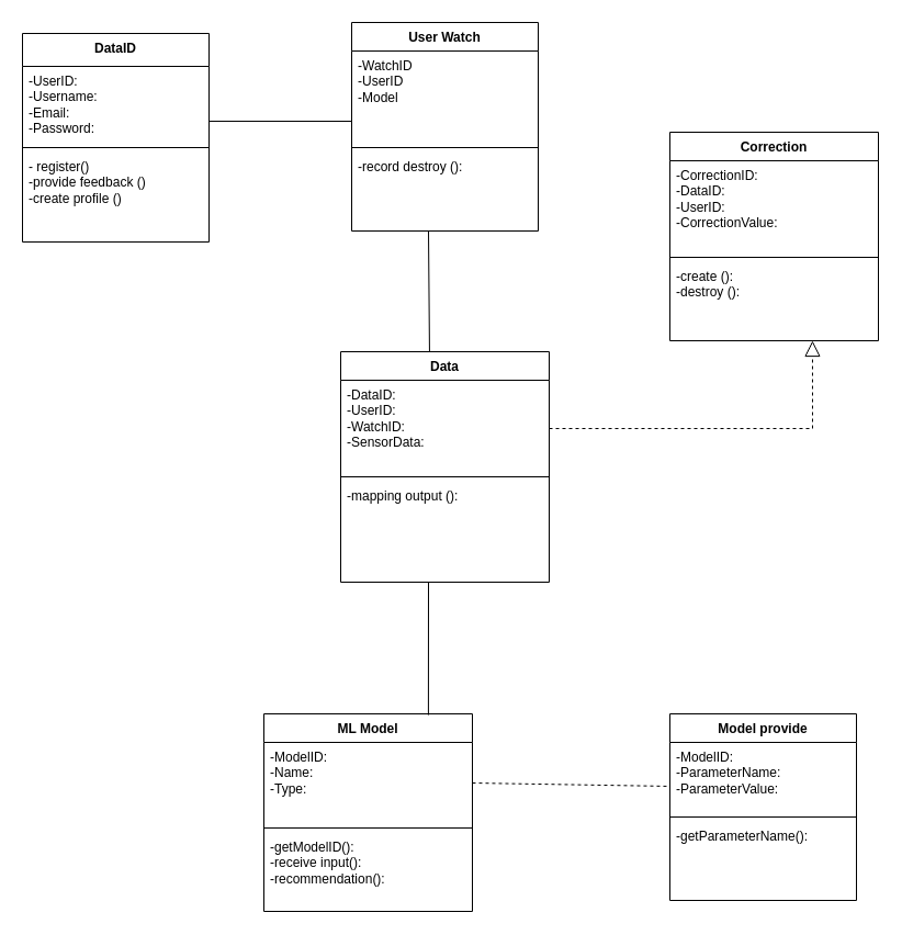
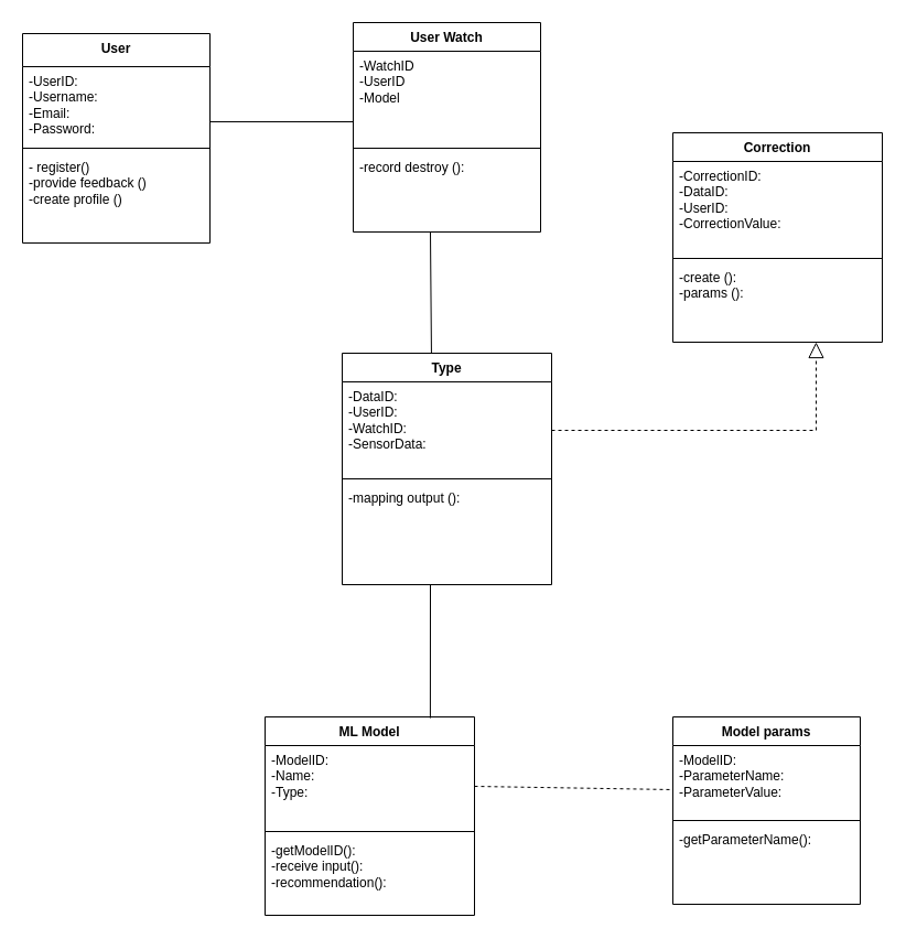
  <mxCell id="0" />
  <mxCell id="1" parent="0" />
- <mxCell id="2" value="DataID" style="swimlane;fontStyle=1;align=center;verticalAlign=top;childLayout=stackLayout;horizontal=1;startSize=30;horizontalStack=0;resizeParent=1;resizeParentMax=0;resizeLast=0;collapsible=1;marginBottom=0;whiteSpace=wrap;html=1;" parent="1" vertex="1"><mxGeometry x="20" y="30" width="170" height="190" as="geometry" /></mxCell>
+ <mxCell id="2" value="User" style="swimlane;fontStyle=1;align=center;verticalAlign=top;childLayout=stackLayout;horizontal=1;startSize=30;horizontalStack=0;resizeParent=1;resizeParentMax=0;resizeLast=0;collapsible=1;marginBottom=0;whiteSpace=wrap;html=1;" parent="1" vertex="1"><mxGeometry x="20" y="30" width="170" height="190" as="geometry" /></mxCell>
  <mxCell id="3" value="&lt;div&gt;-UserID:&lt;/div&gt;&lt;div&gt;-Username:&lt;/div&gt;&lt;div&gt;-Email:&lt;/div&gt;&lt;div&gt;-Password:&lt;br&gt;&lt;/div&gt;" style="text;strokeColor=none;fillColor=none;align=left;verticalAlign=top;spacingLeft=4;spacingRight=4;overflow=hidden;rotatable=0;points=[[0,0.5],[1,0.5]];portConstraint=eastwest;whiteSpace=wrap;html=1;" parent="2" vertex="1"><mxGeometry y="30" width="170" height="70" as="geometry" /></mxCell>
  <mxCell id="4" value="" style="line;strokeWidth=1;fillColor=none;align=left;verticalAlign=middle;spacingTop=-1;spacingLeft=3;spacingRight=3;rotatable=0;labelPosition=right;points=[];portConstraint=eastwest;strokeColor=inherit;" parent="2" vertex="1"><mxGeometry y="100" width="170" height="8" as="geometry" /></mxCell>
  <mxCell id="5" value="- register()&lt;br&gt;-provide feedback ()&lt;br&gt;-create profile ()" style="text;strokeColor=none;fillColor=none;align=left;verticalAlign=top;spacingLeft=4;spacingRight=4;overflow=hidden;rotatable=0;points=[[0,0.5],[1,0.5]];portConstraint=eastwest;whiteSpace=wrap;html=1;" parent="2" vertex="1"><mxGeometry y="108" width="170" height="82" as="geometry" /></mxCell>
- <mxCell id="6" value="Model provide" style="swimlane;fontStyle=1;align=center;verticalAlign=top;childLayout=stackLayout;horizontal=1;startSize=26;horizontalStack=0;resizeParent=1;resizeParentMax=0;resizeLast=0;collapsible=1;marginBottom=0;whiteSpace=wrap;html=1;" parent="1" vertex="1"><mxGeometry x="610" y="650" width="170" height="170" as="geometry" /></mxCell>
+ <mxCell id="6" value="Model params" style="swimlane;fontStyle=1;align=center;verticalAlign=top;childLayout=stackLayout;horizontal=1;startSize=26;horizontalStack=0;resizeParent=1;resizeParentMax=0;resizeLast=0;collapsible=1;marginBottom=0;whiteSpace=wrap;html=1;" parent="1" vertex="1"><mxGeometry x="610" y="650" width="170" height="170" as="geometry" /></mxCell>
  <mxCell id="7" value="&lt;div&gt;-ModelID:&lt;/div&gt;&lt;div&gt;-ParameterName:&lt;/div&gt;&lt;div&gt;-ParameterValue:&lt;br&gt;&lt;/div&gt;" style="text;strokeColor=none;fillColor=none;align=left;verticalAlign=top;spacingLeft=4;spacingRight=4;overflow=hidden;rotatable=0;points=[[0,0.5],[1,0.5]];portConstraint=eastwest;whiteSpace=wrap;html=1;" parent="6" vertex="1"><mxGeometry y="26" width="170" height="64" as="geometry" /></mxCell>
  <mxCell id="8" value="" style="line;strokeWidth=1;fillColor=none;align=left;verticalAlign=middle;spacingTop=-1;spacingLeft=3;spacingRight=3;rotatable=0;labelPosition=right;points=[];portConstraint=eastwest;strokeColor=inherit;" parent="6" vertex="1"><mxGeometry y="90" width="170" height="8" as="geometry" /></mxCell>
  <mxCell id="9" value="&lt;div&gt;-getParameterName():&lt;/div&gt;&lt;div&gt;&lt;br&gt;&lt;/div&gt;" style="text;strokeColor=none;fillColor=none;align=left;verticalAlign=top;spacingLeft=4;spacingRight=4;overflow=hidden;rotatable=0;points=[[0,0.5],[1,0.5]];portConstraint=eastwest;whiteSpace=wrap;html=1;" parent="6" vertex="1"><mxGeometry y="98" width="170" height="72" as="geometry" /></mxCell>
  <mxCell id="10" value="User Watch" style="swimlane;fontStyle=1;align=center;verticalAlign=top;childLayout=stackLayout;horizontal=1;startSize=26;horizontalStack=0;resizeParent=1;resizeParentMax=0;resizeLast=0;collapsible=1;marginBottom=0;whiteSpace=wrap;html=1;" parent="1" vertex="1"><mxGeometry x="320" y="20" width="170" height="190" as="geometry" /></mxCell>
  <mxCell id="11" value="&lt;div&gt;-WatchID&lt;/div&gt;&lt;div&gt;-UserID&lt;/div&gt;&lt;div&gt;-Model&lt;br&gt;&lt;/div&gt;" style="text;strokeColor=none;fillColor=none;align=left;verticalAlign=top;spacingLeft=4;spacingRight=4;overflow=hidden;rotatable=0;points=[[0,0.5],[1,0.5]];portConstraint=eastwest;whiteSpace=wrap;html=1;" parent="10" vertex="1"><mxGeometry y="26" width="170" height="84" as="geometry" /></mxCell>
  <mxCell id="12" value="" style="line;strokeWidth=1;fillColor=none;align=left;verticalAlign=middle;spacingTop=-1;spacingLeft=3;spacingRight=3;rotatable=0;labelPosition=right;points=[];portConstraint=eastwest;strokeColor=inherit;" parent="10" vertex="1"><mxGeometry y="110" width="170" height="8" as="geometry" /></mxCell>
  <mxCell id="13" value="&lt;div&gt;-record destroy ():&lt;/div&gt;&lt;div&gt;&lt;br&gt;&lt;/div&gt;" style="text;strokeColor=none;fillColor=none;align=left;verticalAlign=top;spacingLeft=4;spacingRight=4;overflow=hidden;rotatable=0;points=[[0,0.5],[1,0.5]];portConstraint=eastwest;whiteSpace=wrap;html=1;" parent="10" vertex="1"><mxGeometry y="118" width="170" height="72" as="geometry" /></mxCell>
  <mxCell id="14" value="Correction" style="swimlane;fontStyle=1;align=center;verticalAlign=top;childLayout=stackLayout;horizontal=1;startSize=26;horizontalStack=0;resizeParent=1;resizeParentMax=0;resizeLast=0;collapsible=1;marginBottom=0;whiteSpace=wrap;html=1;" parent="1" vertex="1"><mxGeometry x="610" y="120" width="190" height="190" as="geometry" /></mxCell>
  <mxCell id="15" value="&lt;div&gt;-CorrectionID:&lt;/div&gt;&lt;div&gt;-DataID:&lt;/div&gt;&lt;div&gt;-UserID:&lt;/div&gt;&lt;div&gt;-CorrectionValue:&lt;br&gt;&lt;/div&gt;" style="text;strokeColor=none;fillColor=none;align=left;verticalAlign=top;spacingLeft=4;spacingRight=4;overflow=hidden;rotatable=0;points=[[0,0.5],[1,0.5]];portConstraint=eastwest;whiteSpace=wrap;html=1;" parent="14" vertex="1"><mxGeometry y="26" width="190" height="84" as="geometry" /></mxCell>
  <mxCell id="16" value="" style="line;strokeWidth=1;fillColor=none;align=left;verticalAlign=middle;spacingTop=-1;spacingLeft=3;spacingRight=3;rotatable=0;labelPosition=right;points=[];portConstraint=eastwest;strokeColor=inherit;" parent="14" vertex="1"><mxGeometry y="110" width="190" height="8" as="geometry" /></mxCell>
- <mxCell id="17" value="-create ():&lt;br&gt;-destroy ():" style="text;strokeColor=none;fillColor=none;align=left;verticalAlign=top;spacingLeft=4;spacingRight=4;overflow=hidden;rotatable=0;points=[[0,0.5],[1,0.5]];portConstraint=eastwest;whiteSpace=wrap;html=1;" parent="14" vertex="1"><mxGeometry y="118" width="190" height="72" as="geometry" /></mxCell>
+ <mxCell id="17" value="-create ():&lt;br&gt;-params ():" style="text;strokeColor=none;fillColor=none;align=left;verticalAlign=top;spacingLeft=4;spacingRight=4;overflow=hidden;rotatable=0;points=[[0,0.5],[1,0.5]];portConstraint=eastwest;whiteSpace=wrap;html=1;" parent="14" vertex="1"><mxGeometry y="118" width="190" height="72" as="geometry" /></mxCell>
  <mxCell id="18" value="ML Model" style="swimlane;fontStyle=1;align=center;verticalAlign=top;childLayout=stackLayout;horizontal=1;startSize=26;horizontalStack=0;resizeParent=1;resizeParentMax=0;resizeLast=0;collapsible=1;marginBottom=0;whiteSpace=wrap;html=1;" parent="1" vertex="1"><mxGeometry x="240" y="650" width="190" height="180" as="geometry" /></mxCell>
  <mxCell id="19" value="&lt;div&gt;-ModelID:&lt;/div&gt;&lt;div&gt;-Name:&lt;/div&gt;&lt;div&gt;-Type:&lt;br&gt;&lt;/div&gt;" style="text;strokeColor=none;fillColor=none;align=left;verticalAlign=top;spacingLeft=4;spacingRight=4;overflow=hidden;rotatable=0;points=[[0,0.5],[1,0.5]];portConstraint=eastwest;whiteSpace=wrap;html=1;" parent="18" vertex="1"><mxGeometry y="26" width="190" height="74" as="geometry" /></mxCell>
  <mxCell id="20" value="" style="line;strokeWidth=1;fillColor=none;align=left;verticalAlign=middle;spacingTop=-1;spacingLeft=3;spacingRight=3;rotatable=0;labelPosition=right;points=[];portConstraint=eastwest;strokeColor=inherit;" parent="18" vertex="1"><mxGeometry y="100" width="190" height="8" as="geometry" /></mxCell>
  <mxCell id="21" value="&lt;div&gt;-getModelID():&lt;/div&gt;&lt;div&gt;-receive input():&lt;/div&gt;&lt;div&gt;-recommendation():&lt;br&gt;&lt;/div&gt;&lt;div&gt;&lt;br&gt;&lt;/div&gt;" style="text;strokeColor=none;fillColor=none;align=left;verticalAlign=top;spacingLeft=4;spacingRight=4;overflow=hidden;rotatable=0;points=[[0,0.5],[1,0.5]];portConstraint=eastwest;whiteSpace=wrap;html=1;" parent="18" vertex="1"><mxGeometry y="108" width="190" height="72" as="geometry" /></mxCell>
- <mxCell id="22" value="Data" style="swimlane;fontStyle=1;align=center;verticalAlign=top;childLayout=stackLayout;horizontal=1;startSize=26;horizontalStack=0;resizeParent=1;resizeParentMax=0;resizeLast=0;collapsible=1;marginBottom=0;whiteSpace=wrap;html=1;" parent="1" vertex="1"><mxGeometry x="310" y="320" width="190" height="210" as="geometry" /></mxCell>
+ <mxCell id="22" value="Type" style="swimlane;fontStyle=1;align=center;verticalAlign=top;childLayout=stackLayout;horizontal=1;startSize=26;horizontalStack=0;resizeParent=1;resizeParentMax=0;resizeLast=0;collapsible=1;marginBottom=0;whiteSpace=wrap;html=1;" parent="1" vertex="1"><mxGeometry x="310" y="320" width="190" height="210" as="geometry" /></mxCell>
  <mxCell id="23" value="&lt;div&gt;-DataID:&lt;/div&gt;&lt;div&gt;-UserID:&lt;/div&gt;&lt;div&gt;-WatchID:&lt;/div&gt;&lt;div&gt;-SensorData:&lt;br&gt;&lt;/div&gt;" style="text;strokeColor=none;fillColor=none;align=left;verticalAlign=top;spacingLeft=4;spacingRight=4;overflow=hidden;rotatable=0;points=[[0,0.5],[1,0.5]];portConstraint=eastwest;whiteSpace=wrap;html=1;" parent="22" vertex="1"><mxGeometry y="26" width="190" height="84" as="geometry" /></mxCell>
  <mxCell id="24" value="" style="line;strokeWidth=1;fillColor=none;align=left;verticalAlign=middle;spacingTop=-1;spacingLeft=3;spacingRight=3;rotatable=0;labelPosition=right;points=[];portConstraint=eastwest;strokeColor=inherit;" parent="22" vertex="1"><mxGeometry y="110" width="190" height="8" as="geometry" /></mxCell>
  <mxCell id="25" value="-mapping output ():" style="text;strokeColor=none;fillColor=none;align=left;verticalAlign=top;spacingLeft=4;spacingRight=4;overflow=hidden;rotatable=0;points=[[0,0.5],[1,0.5]];portConstraint=eastwest;whiteSpace=wrap;html=1;" parent="22" vertex="1"><mxGeometry y="118" width="190" height="92" as="geometry" /></mxCell>
  <mxCell id="26" value="" style="endArrow=none;html=1;rounded=0;exitX=1;exitY=0.714;exitDx=0;exitDy=0;exitPerimeter=0;" parent="1" source="3" edge="1"><mxGeometry relative="1" as="geometry"><mxPoint x="200" y="110" as="sourcePoint" /><mxPoint x="320" y="110" as="targetPoint" /></mxGeometry></mxCell>
  <mxCell id="27" value="" style="endArrow=none;html=1;rounded=0;exitX=0.426;exitY=0;exitDx=0;exitDy=0;exitPerimeter=0;" parent="1" source="22" edge="1"><mxGeometry relative="1" as="geometry"><mxPoint x="340" y="160" as="sourcePoint" /><mxPoint x="390" y="210" as="targetPoint" /></mxGeometry></mxCell>
  <mxCell id="28" value="" style="endArrow=block;dashed=1;endFill=0;endSize=12;html=1;rounded=0;entryX=0.684;entryY=1;entryDx=0;entryDy=0;entryPerimeter=0;" parent="1" target="17" edge="1"><mxGeometry width="160" relative="1" as="geometry"><mxPoint x="500" y="390" as="sourcePoint" /><mxPoint x="660" y="390" as="targetPoint" /><Array as="points"><mxPoint x="740" y="390" /></Array></mxGeometry></mxCell>
  <mxCell id="29" value="" style="endArrow=none;html=1;rounded=0;exitX=0.789;exitY=0.006;exitDx=0;exitDy=0;exitPerimeter=0;" parent="1" source="18" edge="1"><mxGeometry width="50" height="50" relative="1" as="geometry"><mxPoint x="400" y="700" as="sourcePoint" /><mxPoint x="390" y="530" as="targetPoint" /></mxGeometry></mxCell>
  <mxCell id="30" value="" style="endArrow=none;html=1;rounded=0;exitX=1;exitY=0.5;exitDx=0;exitDy=0;entryX=0;entryY=0.625;entryDx=0;entryDy=0;entryPerimeter=0;dashed=1;" parent="1" source="19" target="7" edge="1"><mxGeometry width="50" height="50" relative="1" as="geometry"><mxPoint x="400" y="700" as="sourcePoint" /><mxPoint x="450" y="650" as="targetPoint" /></mxGeometry></mxCell>
